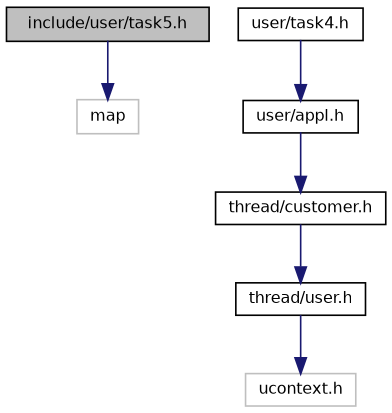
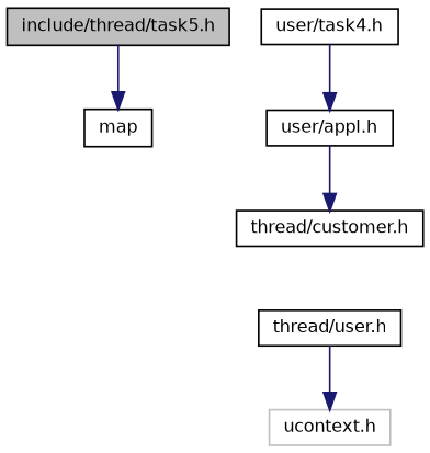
  digraph {
    fontname="DejaVu Sans"
    node [color=black fontname="DejaVu Sans" fontsize=10 shape=record]
    edge [color=midnightblue fontname="DejaVu Sans" fontsize=10 labelfontname=Helvetica labelfontsize=10 style=solid]
-   n1 [fillcolor=grey75 fontcolor=black height=0.2 label="include/user/task5.h" style=filled width=0.4]
-   n2 [color=grey75 height=0.2 label=map width=0.4]
+   n1 [fillcolor=grey75 fontcolor=black height=0.2 label="include/thread/task5.h" style=filled width=0.4]
+   n2 [height=0.2 label=map width=0.4]
    n3 [height=0.2 label="user/task4.h" width=0.4]
    n4 [height=0.2 label="user/appl.h" width=0.4]
    n5 [height=0.2 label="thread/customer.h" width=0.4]
    n6 [height=0.2 label="thread/user.h" width=0.4]
    n7 [color=grey75 height=0.2 label="ucontext.h" width=0.4]
    n1 -> n2
    n3 -> n4
    n4 -> n5
-   n5 -> n6
    n6 -> n7
  }
